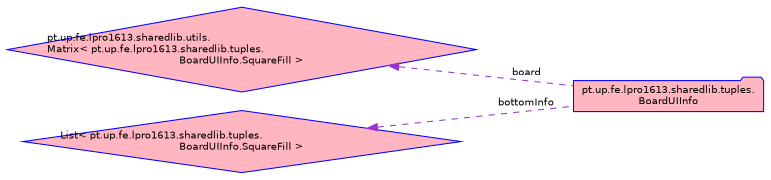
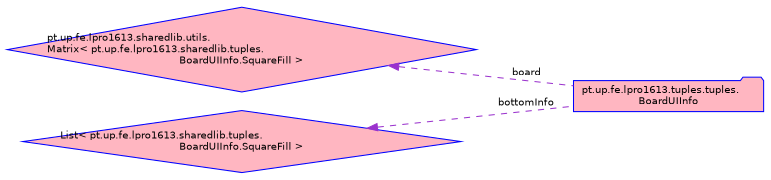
  digraph {
    rankdir=LR
    node [color=blue fillcolor=lightpink fontname=Helvetica fontsize=10 shape=diamond style=filled]
    edge [color=darkorchid3 dir=back fontname=Helvetica fontsize=10 labelfontname=Helvetica labelfontsize=10 style=dashed]
-   n1 [fontcolor=black height=0.2 label="pt.up.fe.lpro1613.sharedlib.tuples.\lBoardUIInfo" shape=folder width=0.4]
+   n1 [fontcolor=black height=0.2 label="pt.up.fe.lpro1613.tuples.tuples.\lBoardUIInfo" shape=folder width=0.4]
    n2 [height=0.2 label="pt.up.fe.lpro1613.sharedlib.utils.\lMatrix\< pt.up.fe.lpro1613.sharedlib.tuples.\lBoardUIInfo.SquareFill \>" width=0.4]
    n3 [height=0.2 label="List\< pt.up.fe.lpro1613.sharedlib.tuples.\lBoardUIInfo.SquareFill \>" width=0.4]
    n2 -> n1 [label=" board"]
    n3 -> n1 [label=" bottomInfo"]
  }
